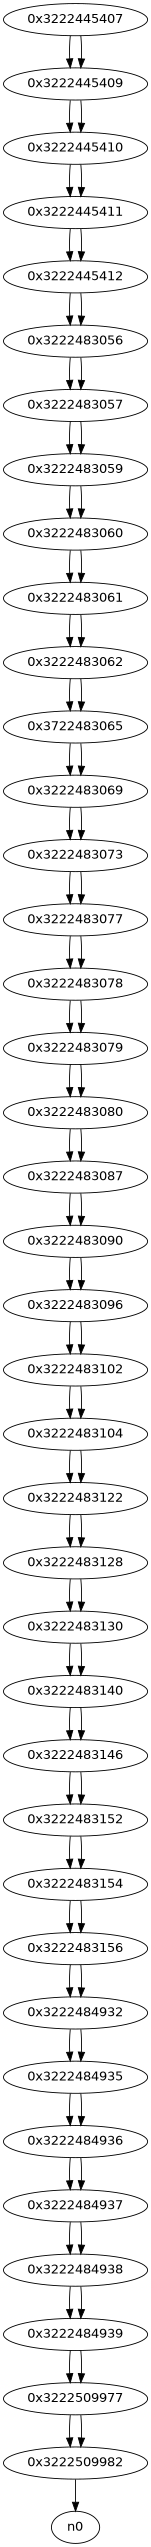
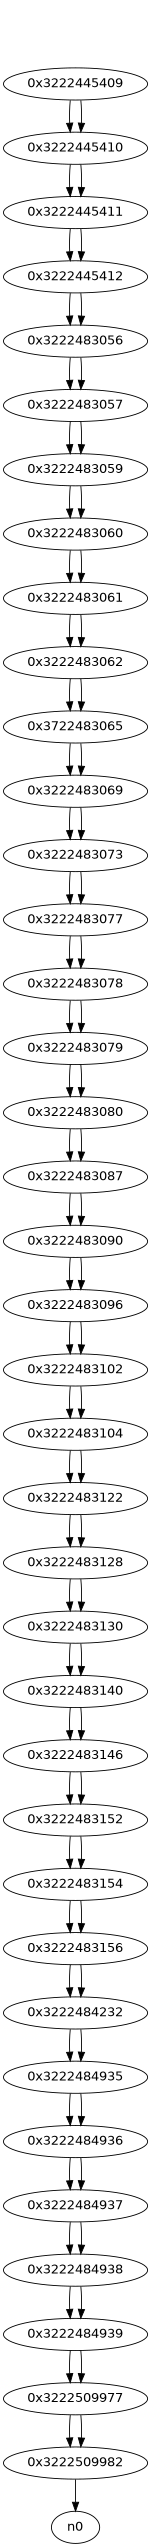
  digraph {
    fontname="DejaVu Sans"
    node [fontname="DejaVu Sans"]
    edge [fontname="DejaVu Sans"]
-   n1 [label="0x3222445407"]
    n2 [label="0x3222445409"]
    n3 [label="0x3222445410"]
    n4 [label="0x3222445411"]
    n5 [label="0x3222445412"]
    n6 [label="0x3222483056"]
    n7 [label="0x3222483057"]
    n8 [label="0x3222483059"]
    n9 [label="0x3222483060"]
    n10 [label="0x3222483061"]
    n11 [label="0x3222483062"]
    n12 [label="0x3722483065"]
    n13 [label="0x3222483069"]
    n14 [label="0x3222483073"]
    n15 [label="0x3222483077"]
    n16 [label="0x3222483078"]
    n17 [label="0x3222483079"]
    n18 [label="0x3222483080"]
    n19 [label="0x3222483087"]
    n20 [label="0x3222483090"]
    n21 [label="0x3222483096"]
    n22 [label="0x3222483102"]
    n23 [label="0x3222483104"]
    n24 [label="0x3222483122"]
    n25 [label="0x3222483128"]
    n26 [label="0x3222483130"]
    n27 [label="0x3222483140"]
    n28 [label="0x3222483146"]
    n29 [label="0x3222483152"]
    n30 [label="0x3222483154"]
    n31 [label="0x3222483156"]
-   n32 [label="0x3222484932"]
+   n32 [label="0x3222484232"]
    n33 [label="0x3222484935"]
    n34 [label="0x3222484936"]
    n35 [label="0x3222484937"]
    n36 [label="0x3222484938"]
    n37 [label="0x3222484939"]
    n38 [label="0x3222509977"]
    n39 [label="0x3222509982"]
    n0
-   n1 -> n2
-   n1 -> n2
    n2 -> n3
    n2 -> n3
    n3 -> n4
    n3 -> n4
    n4 -> n5
    n4 -> n5
    n5 -> n6
    n5 -> n6
    n6 -> n7
    n6 -> n7
    n7 -> n8
    n7 -> n8
    n8 -> n9
    n8 -> n9
    n9 -> n10
    n9 -> n10
    n10 -> n11
    n10 -> n11
    n11 -> n12
    n11 -> n12
    n12 -> n13
    n12 -> n13
    n13 -> n14
    n13 -> n14
    n14 -> n15
    n14 -> n15
    n15 -> n16
    n15 -> n16
    n16 -> n17
    n16 -> n17
    n17 -> n18
    n17 -> n18
    n18 -> n19
    n18 -> n19
    n19 -> n20
    n19 -> n20
    n20 -> n21
    n20 -> n21
    n21 -> n22
    n21 -> n22
    n22 -> n23
    n22 -> n23
    n23 -> n24
    n23 -> n24
    n24 -> n25
    n24 -> n25
    n25 -> n26
    n25 -> n26
    n26 -> n27
    n26 -> n27
    n27 -> n28
    n27 -> n28
    n28 -> n29
    n28 -> n29
    n29 -> n30
    n29 -> n30
    n30 -> n31
    n30 -> n31
    n31 -> n32
    n31 -> n32
    n32 -> n33
    n32 -> n33
    n33 -> n34
    n33 -> n34
    n34 -> n35
    n34 -> n35
    n35 -> n36
    n35 -> n36
    n36 -> n37
    n36 -> n37
    n37 -> n38
    n37 -> n38
    n38 -> n39
    n38 -> n39
    n39 -> n0
  }
